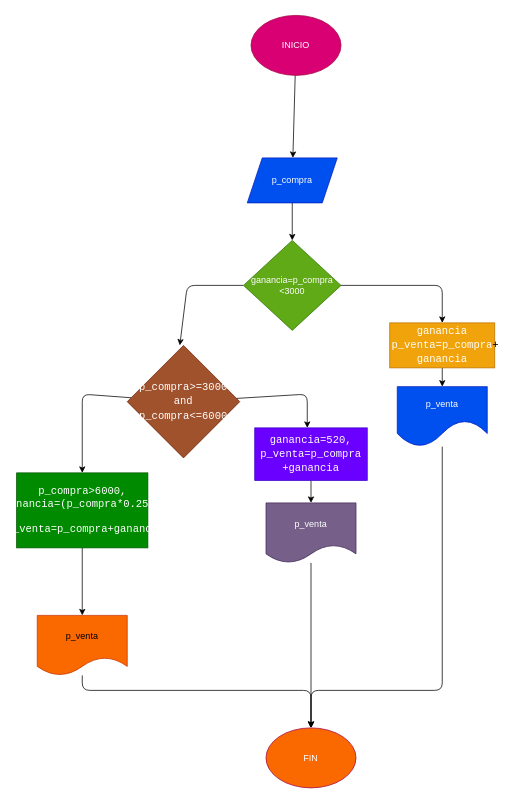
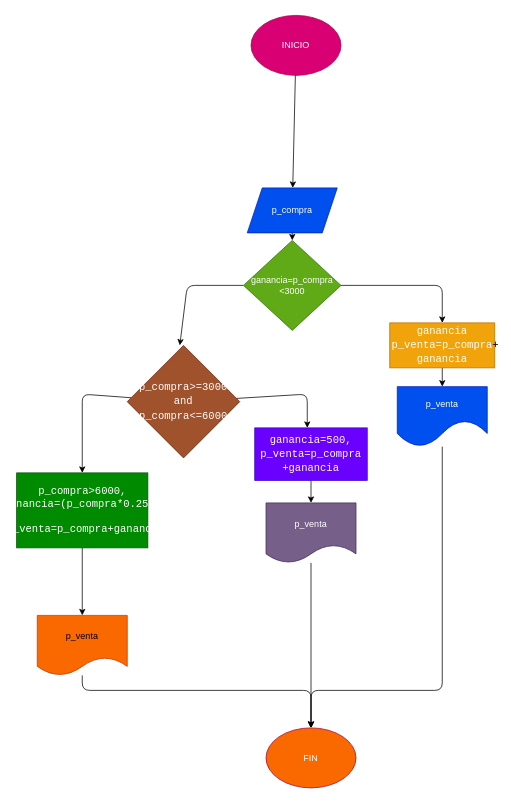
  <mxCell id="0" />
  <mxCell id="1" parent="0" />
  <mxCell id="2" value="" style="edgeStyle=none;html=1;" parent="1" source="3" target="5" edge="1"><mxGeometry relative="1" as="geometry" /></mxCell>
  <mxCell id="3" value="INICIO" style="ellipse;whiteSpace=wrap;html=1;fillColor=#d80073;fontColor=#ffffff;strokeColor=#A50040;" parent="1" vertex="1"><mxGeometry x="333" y="20" width="120" height="80" as="geometry" /></mxCell>
  <mxCell id="4" style="edgeStyle=none;html=1;" parent="1" source="5" target="8" edge="1"><mxGeometry relative="1" as="geometry" /></mxCell>
- <mxCell id="5" value="p_compra" style="shape=parallelogram;perimeter=parallelogramPerimeter;whiteSpace=wrap;html=1;fixedSize=1;fillColor=#0050ef;fontColor=#ffffff;strokeColor=#001DBC;" parent="1" vertex="1"><mxGeometry x="328" y="210" width="120" height="60" as="geometry" /></mxCell>
+ <mxCell id="5" value="p_compra" style="shape=parallelogram;perimeter=parallelogramPerimeter;whiteSpace=wrap;html=1;fixedSize=1;fillColor=#0050ef;fontColor=#ffffff;strokeColor=#001DBC;" parent="1" vertex="1"><mxGeometry x="328" y="250" width="120" height="60" as="geometry" /></mxCell>
  <mxCell id="6" value="" style="edgeStyle=none;html=1;" parent="1" source="8" edge="1"><mxGeometry relative="1" as="geometry"><mxPoint x="588" y="430" as="targetPoint" /><Array as="points"><mxPoint x="588" y="380" /></Array></mxGeometry></mxCell>
  <mxCell id="7" style="edgeStyle=none;html=1;entryX=0.467;entryY=0;entryDx=0;entryDy=0;entryPerimeter=0;fontColor=#FFFFFF;" parent="1" source="8" target="15" edge="1"><mxGeometry relative="1" as="geometry"><Array as="points"><mxPoint x="248" y="380" /></Array></mxGeometry></mxCell>
  <mxCell id="8" value="ganancia=p_compra&lt;br&gt;&amp;lt;3000" style="rhombus;whiteSpace=wrap;html=1;fillColor=#60a917;fontColor=#ffffff;strokeColor=#2D7600;" parent="1" vertex="1"><mxGeometry x="323" y="320" width="130" height="120" as="geometry" /></mxCell>
  <mxCell id="9" style="edgeStyle=none;html=1;fontColor=#FFFFFF;entryX=0.5;entryY=0;entryDx=0;entryDy=0;" parent="1" source="10" target="23" edge="1"><mxGeometry relative="1" as="geometry"><mxPoint x="408" y="920" as="targetPoint" /><Array as="points"><mxPoint x="588" y="920" /><mxPoint x="413" y="920" /></Array></mxGeometry></mxCell>
  <mxCell id="10" value="p_venta" style="shape=document;whiteSpace=wrap;html=1;boundedLbl=1;fillColor=#0050ef;strokeColor=#001DBC;fontColor=#ffffff;size=0.438;" parent="1" vertex="1"><mxGeometry x="528" y="515" width="120" height="80" as="geometry" /></mxCell>
  <mxCell id="11" value="" style="edgeStyle=none;html=1;" parent="1" source="12" target="10" edge="1"><mxGeometry relative="1" as="geometry" /></mxCell>
  <mxCell id="12" value="&lt;div style=&quot;font-family: Consolas, &amp;quot;Courier New&amp;quot;, monospace; font-size: 14px; line-height: 19px;&quot;&gt;&lt;div style=&quot;&quot;&gt;&lt;font color=&quot;#ffffff&quot;&gt;ganancia&lt;/font&gt;&lt;/div&gt;&lt;div style=&quot;&quot;&gt;&lt;font color=&quot;#ffffff&quot;&gt;&amp;nbsp;p_venta=p_compra&lt;/font&gt;&lt;span style=&quot;background-color: initial;&quot;&gt;+&lt;/span&gt;&lt;/div&gt;&lt;div style=&quot;&quot;&gt;&lt;font color=&quot;#ffffff&quot;&gt;ganancia&lt;/font&gt;&lt;/div&gt;&lt;/div&gt;" style="rounded=0;whiteSpace=wrap;html=1;fillColor=#f0a30a;fontColor=#000000;strokeColor=#BD7000;" parent="1" vertex="1"><mxGeometry x="518" y="430" width="140" height="60" as="geometry" /></mxCell>
  <mxCell id="13" value="" style="edgeStyle=none;html=1;fontColor=#FFFFFF;" parent="1" source="15" edge="1"><mxGeometry relative="1" as="geometry"><mxPoint x="408" y="570" as="targetPoint" /><Array as="points"><mxPoint x="408" y="525" /></Array></mxGeometry></mxCell>
  <mxCell id="14" style="edgeStyle=none;html=1;entryX=0.5;entryY=0;entryDx=0;entryDy=0;fontColor=#FFFFFF;" parent="1" source="15" target="24" edge="1"><mxGeometry relative="1" as="geometry"><mxPoint x="108" y="590" as="targetPoint" /><Array as="points"><mxPoint x="108" y="525" /></Array></mxGeometry></mxCell>
  <mxCell id="15" value="&lt;div style=&quot;font-family: Consolas, &amp;quot;Courier New&amp;quot;, monospace; font-size: 14px; line-height: 19px;&quot;&gt;p_compra&amp;gt;=3000 and p_compra&amp;lt;=6000&lt;/div&gt;" style="rhombus;whiteSpace=wrap;html=1;labelBackgroundColor=none;fontColor=#ffffff;fillColor=#a0522d;strokeColor=#6D1F00;" parent="1" vertex="1"><mxGeometry x="168" y="460" width="150" height="150" as="geometry" /></mxCell>
  <mxCell id="16" value="" style="edgeStyle=none;html=1;fontColor=#FFFFFF;" parent="1" source="17" target="19" edge="1"><mxGeometry relative="1" as="geometry" /></mxCell>
- <mxCell id="17" value="&lt;div style=&quot;font-family: Consolas, &amp;quot;Courier New&amp;quot;, monospace; font-size: 14px; line-height: 19px;&quot;&gt;&lt;div style=&quot;&quot;&gt;&lt;div style=&quot;line-height: 19px;&quot;&gt;&lt;div style=&quot;&quot;&gt;ganancia=520,&lt;/div&gt;&lt;div style=&quot;&quot;&gt;&lt;span style=&quot;background-color: initial;&quot;&gt;p_venta=p_compra&lt;/span&gt;&lt;/div&gt;&lt;div style=&quot;&quot;&gt;&lt;span style=&quot;background-color: initial;&quot;&gt;+ganancia&lt;/span&gt;&lt;/div&gt;&lt;/div&gt;&lt;/div&gt;&lt;/div&gt;" style="rounded=0;whiteSpace=wrap;html=1;fillColor=#6a00ff;fontColor=#ffffff;strokeColor=#3700CC;" parent="1" vertex="1"><mxGeometry x="338" y="570" width="150" height="70" as="geometry" /></mxCell>
+ <mxCell id="17" value="&lt;div style=&quot;font-family: Consolas, &amp;quot;Courier New&amp;quot;, monospace; font-size: 14px; line-height: 19px;&quot;&gt;&lt;div style=&quot;&quot;&gt;&lt;div style=&quot;line-height: 19px;&quot;&gt;&lt;div style=&quot;&quot;&gt;ganancia=500,&lt;/div&gt;&lt;div style=&quot;&quot;&gt;&lt;span style=&quot;background-color: initial;&quot;&gt;p_venta=p_compra&lt;/span&gt;&lt;/div&gt;&lt;div style=&quot;&quot;&gt;&lt;span style=&quot;background-color: initial;&quot;&gt;+ganancia&lt;/span&gt;&lt;/div&gt;&lt;/div&gt;&lt;/div&gt;&lt;/div&gt;" style="rounded=0;whiteSpace=wrap;html=1;fillColor=#6a00ff;fontColor=#ffffff;strokeColor=#3700CC;" parent="1" vertex="1"><mxGeometry x="338" y="570" width="150" height="70" as="geometry" /></mxCell>
  <mxCell id="18" style="edgeStyle=none;html=1;fontColor=#FFFFFF;entryX=0.5;entryY=0;entryDx=0;entryDy=0;" parent="1" source="19" target="23" edge="1"><mxGeometry relative="1" as="geometry"><mxPoint x="413" y="910" as="targetPoint" /></mxGeometry></mxCell>
  <mxCell id="19" value="p_venta" style="shape=document;whiteSpace=wrap;html=1;boundedLbl=1;fillColor=#76608a;strokeColor=#432D57;fontColor=#ffffff;" parent="1" vertex="1"><mxGeometry x="353" y="670" width="120" height="80" as="geometry" /></mxCell>
  <mxCell id="20" value="" style="edgeStyle=none;html=1;fontColor=#FFFFFF;" parent="1" source="24" target="22" edge="1"><mxGeometry relative="1" as="geometry"><mxPoint x="108" y="770" as="sourcePoint" /></mxGeometry></mxCell>
  <mxCell id="21" style="edgeStyle=none;html=1;fontColor=#FFFFFF;entryX=0.5;entryY=0;entryDx=0;entryDy=0;" parent="1" source="22" target="23" edge="1"><mxGeometry relative="1" as="geometry"><mxPoint x="408" y="970" as="targetPoint" /><Array as="points"><mxPoint x="108" y="920" /><mxPoint x="413" y="920" /></Array></mxGeometry></mxCell>
  <mxCell id="22" value="p_venta" style="shape=document;whiteSpace=wrap;html=1;boundedLbl=1;fillColor=#fa6800;strokeColor=#C73500;fontColor=#000000;labelBackgroundColor=none;" parent="1" vertex="1"><mxGeometry x="48" y="820" width="120" height="80" as="geometry" /></mxCell>
  <mxCell id="23" value="FIN" style="ellipse;whiteSpace=wrap;html=1;labelBackgroundColor=none;fontColor=#ffffff;fillColor=#fa6800;strokeColor=#A50040;" parent="1" vertex="1"><mxGeometry x="353" y="970" width="120" height="80" as="geometry" /></mxCell>
  <mxCell id="24" value="&lt;div style=&quot;font-family: Consolas, &amp;quot;Courier New&amp;quot;, monospace; font-size: 14px;&quot;&gt;p_compra&amp;gt;6000,&lt;/div&gt;&lt;div style=&quot;font-family: Consolas, &amp;quot;Courier New&amp;quot;, monospace; font-size: 14px;&quot;&gt;ganancia=(p_compra*0.25)&lt;span style=&quot;background-color: initial;&quot;&gt;&amp;nbsp; &amp;nbsp; &amp;nbsp;p_venta=p_compra+ganancia&lt;/span&gt;&lt;/div&gt;" style="rounded=0;whiteSpace=wrap;html=1;labelBackgroundColor=none;fontColor=#ffffff;fillColor=#008a00;strokeColor=#005700;" parent="1" vertex="1"><mxGeometry x="20.5" y="630" width="175" height="100" as="geometry" /></mxCell>
